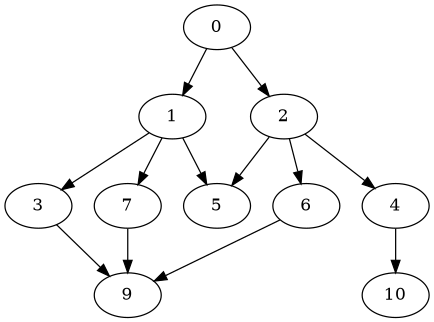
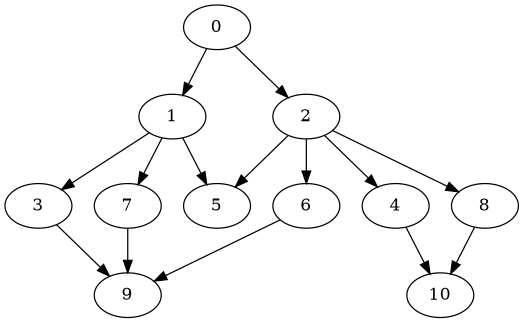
  digraph {
    ordering=in
    0 [height=0.5 width=0.75]
    1 [height=0.5 width=0.75]
    2 [height=0.5 width=0.75]
    3 [height=0.5 width=0.75]
    5 [height=0.5 width=0.75]
    7 [height=0.5 width=0.75]
    4 [height=0.5 width=0.75]
    6 [height=0.5 width=0.75]
+   8 [height=0.5 width=0.75]
    9 [height=0.5 width=0.75]
    10 [height=0.5 width=0.75]
    0 -> 1
    0 -> 2
    1 -> 3
    1 -> 5
    1 -> 7
    2 -> 5
    2 -> 4
    2 -> 6
+   2 -> 8
    3 -> 9
    7 -> 9
    4 -> 10
    6 -> 9
+   8 -> 10
  }
